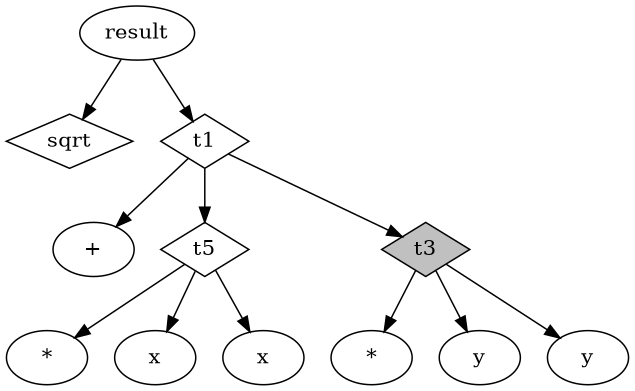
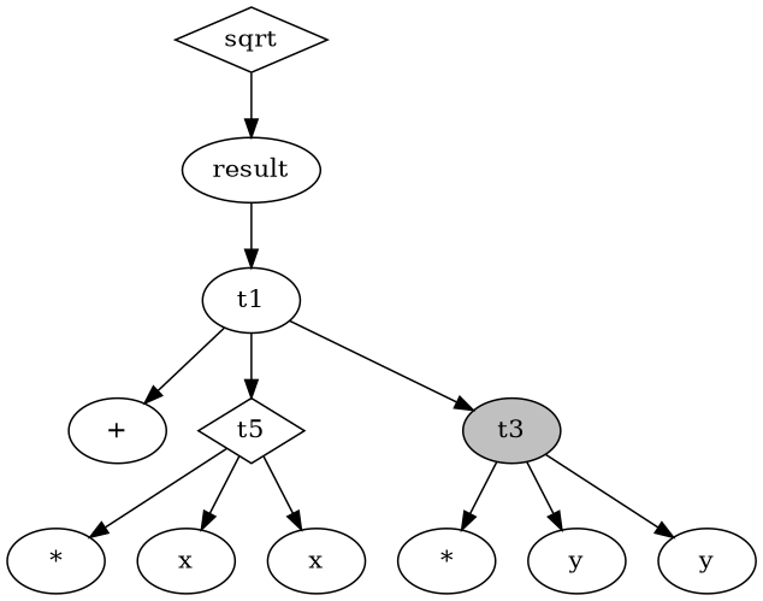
  digraph {
    node [shape=ellipse]
    sqrt [shape=diamond]
    result
-   t1 [shape=diamond]
+   t1
    n4 [label="+"]
    n5 [label=t5 shape=diamond]
-   t3 [fillcolor=gray shape=diamond style=filled]
+   t3 [fillcolor=gray style=filled]
    n7 [label="*"]
    n8 [label=x]
    n9 [label=x]
    n10 [label="*"]
    n11 [label=y]
    n12 [label=y]
-   result -> sqrt
+   sqrt -> result
    result -> t1
    t1 -> n4
    t1 -> n5
    t1 -> t3
    n5 -> n7
    n5 -> n8
    n5 -> n9
    t3 -> n10
    t3 -> n11
    t3 -> n12
  }
